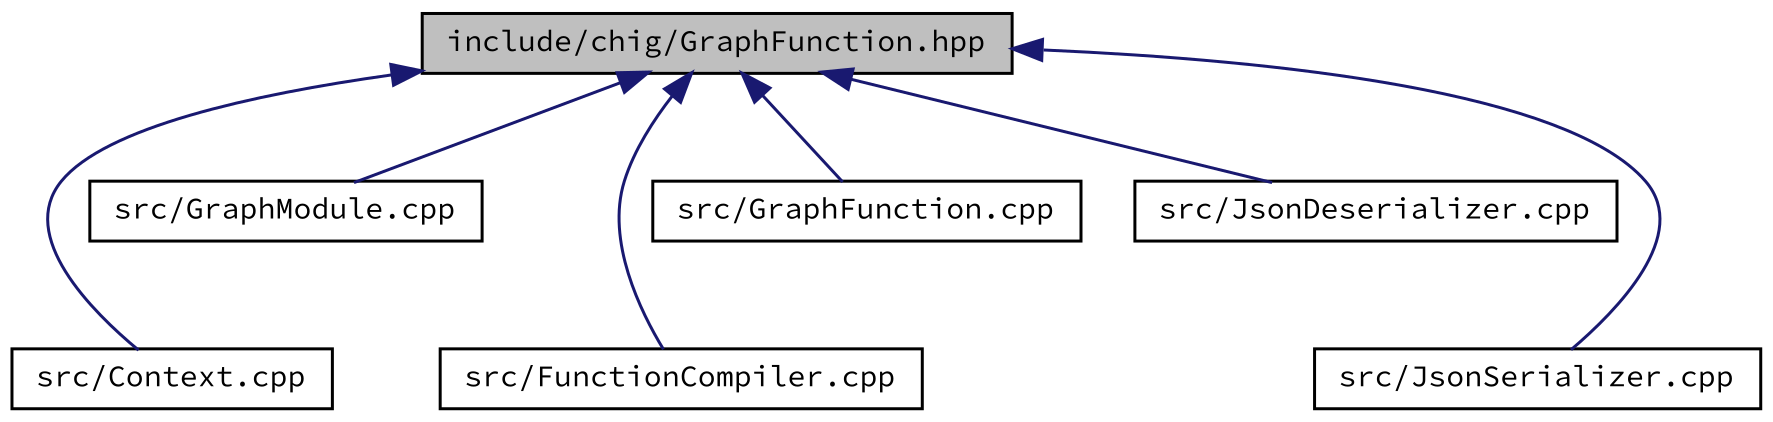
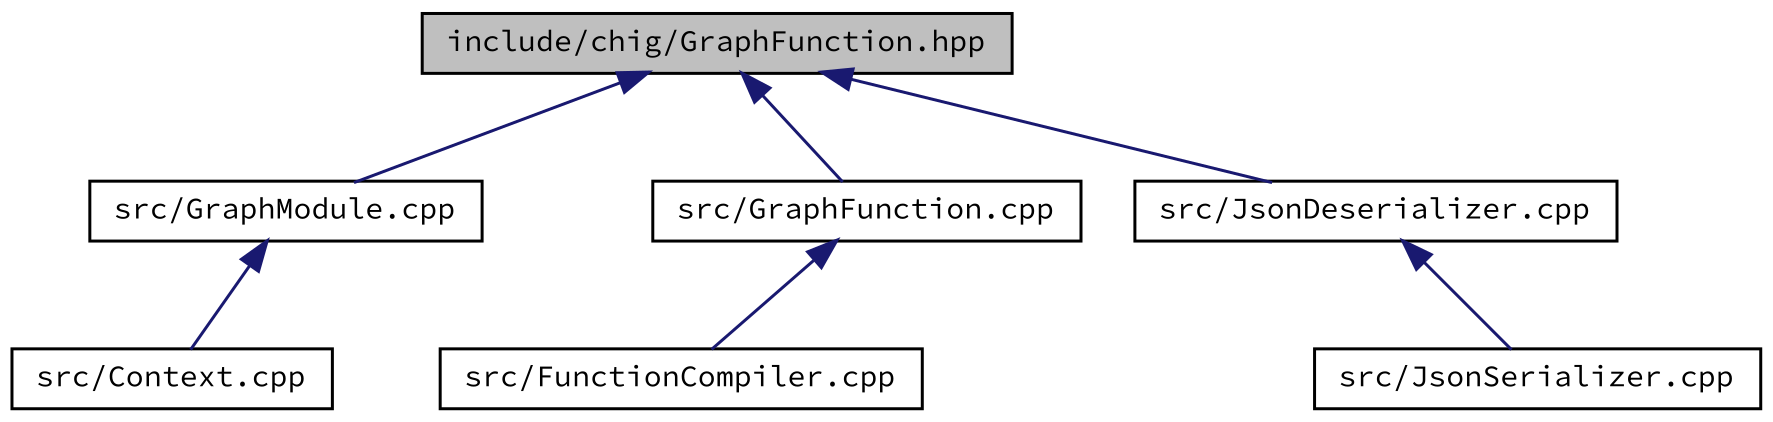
  digraph {
    fontname="Source Code Pro"
    node [color=black fillcolor=white fontname="Source Code Pro" fontsize=10 shape=record style=filled]
    edge [color=midnightblue dir=back fontname="Source Code Pro" fontsize=10 labelfontname=Helvetica labelfontsize=10 style=solid]
    n1 [fillcolor=grey75 fontcolor=black height=0.2 label="include/chig/GraphFunction.hpp" width=0.4]
    n2 [height=0.2 label="src/Context.cpp" width=0.4]
    n3 [height=0.2 label="src/FunctionCompiler.cpp" width=0.4]
    n4 [height=0.2 label="src/GraphFunction.cpp" width=0.4]
    n5 [height=0.2 label="src/GraphModule.cpp" width=0.4]
    n6 [height=0.2 label="src/JsonDeserializer.cpp" width=0.4]
    n7 [height=0.2 label="src/JsonSerializer.cpp" width=0.4]
-   n1 -> n2
-   n1 -> n3
+   n5 -> n2
+   n4 -> n3
    n1 -> n4
    n1 -> n5
    n1 -> n6
-   n1 -> n7
+   n6 -> n7
  }
